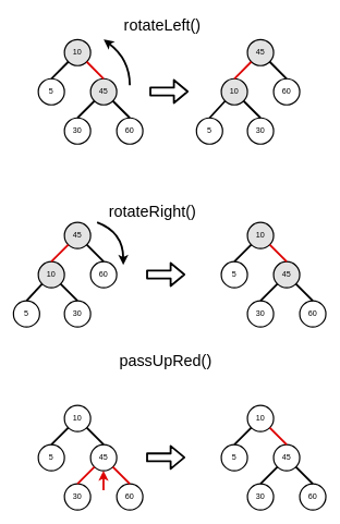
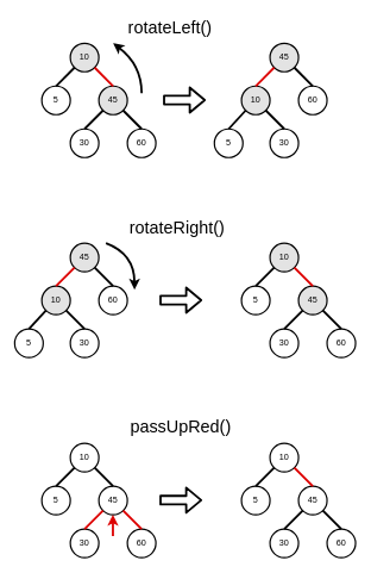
  <mxCell id="0" />
  <mxCell id="1" parent="0" />
  <mxCell id="2" value="10" style="ellipse;whiteSpace=wrap;html=1;aspect=fixed;strokeWidth=2;fillColor=#E3E3E3;" parent="1" vertex="1"><mxGeometry x="98" y="60" width="40" height="40" as="geometry" /></mxCell>
  <mxCell id="3" value="45" style="ellipse;whiteSpace=wrap;html=1;aspect=fixed;strokeWidth=2;fillColor=#E3E3E3;" parent="1" vertex="1"><mxGeometry x="138" y="120" width="40" height="40" as="geometry" /></mxCell>
  <mxCell id="4" value="" style="endArrow=none;html=1;exitX=1;exitY=1;exitDx=0;exitDy=0;entryX=0.5;entryY=0;entryDx=0;entryDy=0;endSize=6;startSize=6;jumpSize=6;strokeWidth=3;fillColor=#ffcccc;strokeColor=#DD0000;" parent="1" source="2" target="3" edge="1"><mxGeometry width="50" height="50" relative="1" as="geometry"><mxPoint x="98" y="260" as="sourcePoint" /><mxPoint x="148" y="210" as="targetPoint" /></mxGeometry></mxCell>
  <mxCell id="5" value="5" style="ellipse;whiteSpace=wrap;html=1;aspect=fixed;strokeWidth=2;" parent="1" vertex="1"><mxGeometry x="58" y="120" width="40" height="40" as="geometry" /></mxCell>
  <mxCell id="6" value="" style="endArrow=none;html=1;exitX=0;exitY=1;exitDx=0;exitDy=0;entryX=0.5;entryY=0;entryDx=0;entryDy=0;endSize=6;startSize=6;jumpSize=6;strokeWidth=3;" parent="1" source="2" target="5" edge="1"><mxGeometry width="50" height="50" relative="1" as="geometry"><mxPoint x="142.142" y="104.142" as="sourcePoint" /><mxPoint x="168" y="130" as="targetPoint" /></mxGeometry></mxCell>
  <mxCell id="7" value="60" style="ellipse;whiteSpace=wrap;html=1;aspect=fixed;strokeWidth=2;" parent="1" vertex="1"><mxGeometry x="178" y="180" width="40" height="40" as="geometry" /></mxCell>
  <mxCell id="8" value="" style="endArrow=none;html=1;entryX=0.5;entryY=0;entryDx=0;entryDy=0;endSize=6;startSize=6;jumpSize=6;strokeWidth=3;fillColor=#ffcccc;exitX=1;exitY=1;exitDx=0;exitDy=0;" parent="1" source="3" target="7" edge="1"><mxGeometry width="50" height="50" relative="1" as="geometry"><mxPoint x="218" y="150" as="sourcePoint" /><mxPoint x="188" y="275.86" as="targetPoint" /></mxGeometry></mxCell>
  <mxCell id="9" value="30" style="ellipse;whiteSpace=wrap;html=1;aspect=fixed;strokeWidth=2;" parent="1" vertex="1"><mxGeometry x="98" y="180" width="40" height="40" as="geometry" /></mxCell>
  <mxCell id="10" value="" style="endArrow=none;html=1;exitX=0;exitY=1;exitDx=0;exitDy=0;entryX=0.5;entryY=0;entryDx=0;entryDy=0;endSize=6;startSize=6;jumpSize=6;strokeWidth=3;" parent="1" source="3" target="9" edge="1"><mxGeometry width="50" height="50" relative="1" as="geometry"><mxPoint x="143.858" y="160.002" as="sourcePoint" /><mxPoint x="208" y="195.86" as="targetPoint" /></mxGeometry></mxCell>
  <mxCell id="11" value="45" style="ellipse;whiteSpace=wrap;html=1;aspect=fixed;strokeWidth=2;fillColor=#E3E3E3;" parent="1" vertex="1"><mxGeometry x="378" y="60" width="40" height="40" as="geometry" /></mxCell>
  <mxCell id="12" value="60" style="ellipse;whiteSpace=wrap;html=1;aspect=fixed;strokeWidth=2;" parent="1" vertex="1"><mxGeometry x="418" y="120" width="40" height="40" as="geometry" /></mxCell>
  <mxCell id="13" value="10" style="ellipse;whiteSpace=wrap;html=1;aspect=fixed;strokeWidth=2;fillColor=#E3E3E3;" parent="1" vertex="1"><mxGeometry x="338" y="120" width="40" height="40" as="geometry" /></mxCell>
  <mxCell id="14" value="30" style="ellipse;whiteSpace=wrap;html=1;aspect=fixed;strokeWidth=2;" parent="1" vertex="1"><mxGeometry x="378" y="180" width="40" height="40" as="geometry" /></mxCell>
  <mxCell id="15" value="" style="endArrow=none;html=1;exitX=1;exitY=1;exitDx=0;exitDy=0;entryX=0.5;entryY=0;entryDx=0;entryDy=0;endSize=6;startSize=6;jumpSize=6;strokeWidth=3;" parent="1" source="13" target="14" edge="1"><mxGeometry width="50" height="50" relative="1" as="geometry"><mxPoint x="423.858" y="160.002" as="sourcePoint" /><mxPoint x="488" y="195.86" as="targetPoint" /></mxGeometry></mxCell>
  <mxCell id="16" value="5" style="ellipse;whiteSpace=wrap;html=1;aspect=fixed;strokeWidth=2;" parent="1" vertex="1"><mxGeometry x="300" y="180" width="40" height="40" as="geometry" /></mxCell>
  <mxCell id="17" value="" style="endArrow=none;html=1;entryX=0.5;entryY=0;entryDx=0;entryDy=0;endSize=6;startSize=6;jumpSize=6;strokeWidth=3;exitX=0;exitY=1;exitDx=0;exitDy=0;" parent="1" source="13" target="16" edge="1"><mxGeometry width="50" height="50" relative="1" as="geometry"><mxPoint x="338" y="154" as="sourcePoint" /><mxPoint x="410" y="190" as="targetPoint" /></mxGeometry></mxCell>
  <mxCell id="18" value="" style="endArrow=none;html=1;exitX=1;exitY=1;exitDx=0;exitDy=0;entryX=0.5;entryY=0;entryDx=0;entryDy=0;endSize=6;startSize=6;jumpSize=6;strokeWidth=3;" parent="1" source="11" target="12" edge="1"><mxGeometry width="50" height="50" relative="1" as="geometry"><mxPoint x="382.142" y="164.142" as="sourcePoint" /><mxPoint x="408" y="190" as="targetPoint" /></mxGeometry></mxCell>
  <mxCell id="19" value="" style="endArrow=none;html=1;exitX=0;exitY=1;exitDx=0;exitDy=0;entryX=0.5;entryY=0;entryDx=0;entryDy=0;endSize=6;startSize=6;jumpSize=6;strokeWidth=3;fillColor=#ffcccc;strokeColor=#DD0000;" parent="1" source="11" target="13" edge="1"><mxGeometry width="50" height="50" relative="1" as="geometry"><mxPoint x="288.002" y="50.002" as="sourcePoint" /><mxPoint x="313.86" y="75.86" as="targetPoint" /></mxGeometry></mxCell>
  <mxCell id="20" value="" style="shape=flexArrow;endArrow=classic;html=1;strokeColor=#000000;strokeWidth=3;" parent="1" edge="1"><mxGeometry width="50" height="50" relative="1" as="geometry"><mxPoint x="228" y="139.58" as="sourcePoint" /><mxPoint x="288" y="139.58" as="targetPoint" /></mxGeometry></mxCell>
  <mxCell id="21" value="" style="curved=1;endArrow=classic;html=1;strokeColor=#000000;strokeWidth=3;" parent="1" edge="1"><mxGeometry width="50" height="50" relative="1" as="geometry"><mxPoint x="198" y="130" as="sourcePoint" /><mxPoint x="158" y="60" as="targetPoint" /><Array as="points"><mxPoint x="198" y="90" /></Array></mxGeometry></mxCell>
- <mxCell id="22" value="&lt;font style=&quot;font-size: 24px&quot;&gt;rotateLeft()&lt;/font&gt;" style="text;html=1;fillColor=none;align=center;verticalAlign=middle;whiteSpace=wrap;rounded=0;strokeWidth=1;" parent="1" vertex="1"><mxGeometry x="178" y="20" width="140" height="35" as="geometry" /></mxCell>
+ <mxCell id="22" value="&lt;font style=&quot;font-size: 24px&quot;&gt;rotateLeft()&lt;/font&gt;" style="text;html=1;fillColor=none;align=center;verticalAlign=middle;whiteSpace=wrap;rounded=0;strokeWidth=1;" parent="1" vertex="1"><mxGeometry x="168" y="20" width="140" height="35" as="geometry" /></mxCell>
  <mxCell id="23" value="45" style="ellipse;whiteSpace=wrap;html=1;aspect=fixed;strokeWidth=2;fillColor=#E3E3E3;" parent="1" vertex="1"><mxGeometry x="98" y="340" width="40" height="40" as="geometry" /></mxCell>
  <mxCell id="24" value="60" style="ellipse;whiteSpace=wrap;html=1;aspect=fixed;strokeWidth=2;" parent="1" vertex="1"><mxGeometry x="138" y="400" width="40" height="40" as="geometry" /></mxCell>
  <mxCell id="25" value="10" style="ellipse;whiteSpace=wrap;html=1;aspect=fixed;strokeWidth=2;fillColor=#E3E3E3;" parent="1" vertex="1"><mxGeometry x="58" y="400" width="40" height="40" as="geometry" /></mxCell>
  <mxCell id="26" value="30" style="ellipse;whiteSpace=wrap;html=1;aspect=fixed;strokeWidth=2;" parent="1" vertex="1"><mxGeometry x="98" y="460" width="40" height="40" as="geometry" /></mxCell>
  <mxCell id="27" value="" style="endArrow=none;html=1;exitX=1;exitY=1;exitDx=0;exitDy=0;entryX=0.5;entryY=0;entryDx=0;entryDy=0;endSize=6;startSize=6;jumpSize=6;strokeWidth=3;" parent="1" source="25" target="26" edge="1"><mxGeometry width="50" height="50" relative="1" as="geometry"><mxPoint x="143.858" y="440.002" as="sourcePoint" /><mxPoint x="208" y="475.86" as="targetPoint" /></mxGeometry></mxCell>
  <mxCell id="28" value="5" style="ellipse;whiteSpace=wrap;html=1;aspect=fixed;strokeWidth=2;" parent="1" vertex="1"><mxGeometry x="20" y="460" width="40" height="40" as="geometry" /></mxCell>
  <mxCell id="29" value="" style="endArrow=none;html=1;entryX=0.5;entryY=0;entryDx=0;entryDy=0;endSize=6;startSize=6;jumpSize=6;strokeWidth=3;exitX=0;exitY=1;exitDx=0;exitDy=0;" parent="1" source="25" target="28" edge="1"><mxGeometry width="50" height="50" relative="1" as="geometry"><mxPoint x="58" y="434" as="sourcePoint" /><mxPoint x="130" y="470" as="targetPoint" /></mxGeometry></mxCell>
  <mxCell id="30" value="" style="endArrow=none;html=1;exitX=1;exitY=1;exitDx=0;exitDy=0;entryX=0.5;entryY=0;entryDx=0;entryDy=0;endSize=6;startSize=6;jumpSize=6;strokeWidth=3;" parent="1" source="23" target="24" edge="1"><mxGeometry width="50" height="50" relative="1" as="geometry"><mxPoint x="102.142" y="444.142" as="sourcePoint" /><mxPoint x="128" y="470" as="targetPoint" /></mxGeometry></mxCell>
  <mxCell id="31" value="" style="endArrow=none;html=1;exitX=0;exitY=1;exitDx=0;exitDy=0;entryX=0.5;entryY=0;entryDx=0;entryDy=0;endSize=6;startSize=6;jumpSize=6;strokeWidth=3;fillColor=#ffcccc;strokeColor=#DD0000;" parent="1" source="23" target="25" edge="1"><mxGeometry width="50" height="50" relative="1" as="geometry"><mxPoint x="8.002" y="330.002" as="sourcePoint" /><mxPoint x="33.86" y="355.86" as="targetPoint" /></mxGeometry></mxCell>
  <mxCell id="32" value="" style="curved=1;endArrow=classic;html=1;strokeColor=#000000;strokeWidth=3;" parent="1" edge="1"><mxGeometry width="50" height="50" relative="1" as="geometry"><mxPoint x="148" y="340" as="sourcePoint" /><mxPoint x="188" y="405" as="targetPoint" /><Array as="points"><mxPoint x="188" y="355" /></Array></mxGeometry></mxCell>
- <mxCell id="33" value="&lt;font style=&quot;font-size: 24px&quot;&gt;rotateRight()&lt;/font&gt;" style="text;html=1;fillColor=none;align=center;verticalAlign=middle;whiteSpace=wrap;rounded=0;strokeWidth=1;" parent="1" vertex="1"><mxGeometry x="163" y="305" width="140" height="35" as="geometry" /></mxCell>
+ <mxCell id="33" value="&lt;font style=&quot;font-size: 24px&quot;&gt;rotateRight()&lt;/font&gt;" style="text;html=1;fillColor=none;align=center;verticalAlign=middle;whiteSpace=wrap;rounded=0;strokeWidth=1;" parent="1" vertex="1"><mxGeometry x="178" y="300" width="140" height="35" as="geometry" /></mxCell>
  <mxCell id="34" value="" style="shape=flexArrow;endArrow=classic;html=1;strokeColor=#000000;strokeWidth=3;" parent="1" edge="1"><mxGeometry width="50" height="50" relative="1" as="geometry"><mxPoint x="223" y="419.58" as="sourcePoint" /><mxPoint x="283" y="419.58" as="targetPoint" /></mxGeometry></mxCell>
  <mxCell id="35" value="10" style="ellipse;whiteSpace=wrap;html=1;aspect=fixed;strokeWidth=2;fillColor=#E3E3E3;" parent="1" vertex="1"><mxGeometry x="378" y="340" width="40" height="40" as="geometry" /></mxCell>
  <mxCell id="36" value="45" style="ellipse;whiteSpace=wrap;html=1;aspect=fixed;strokeWidth=2;fillColor=#E3E3E3;" parent="1" vertex="1"><mxGeometry x="418" y="400" width="40" height="40" as="geometry" /></mxCell>
  <mxCell id="37" value="" style="endArrow=none;html=1;exitX=1;exitY=1;exitDx=0;exitDy=0;entryX=0.5;entryY=0;entryDx=0;entryDy=0;endSize=6;startSize=6;jumpSize=6;strokeWidth=3;fillColor=#ffcccc;strokeColor=#DD0000;" parent="1" source="35" target="36" edge="1"><mxGeometry width="50" height="50" relative="1" as="geometry"><mxPoint x="378" y="540" as="sourcePoint" /><mxPoint x="428" y="490" as="targetPoint" /></mxGeometry></mxCell>
  <mxCell id="38" value="5" style="ellipse;whiteSpace=wrap;html=1;aspect=fixed;strokeWidth=2;" parent="1" vertex="1"><mxGeometry x="338" y="400" width="40" height="40" as="geometry" /></mxCell>
  <mxCell id="39" value="" style="endArrow=none;html=1;exitX=0;exitY=1;exitDx=0;exitDy=0;entryX=0.5;entryY=0;entryDx=0;entryDy=0;endSize=6;startSize=6;jumpSize=6;strokeWidth=3;" parent="1" source="35" target="38" edge="1"><mxGeometry width="50" height="50" relative="1" as="geometry"><mxPoint x="422.142" y="384.142" as="sourcePoint" /><mxPoint x="448" y="410" as="targetPoint" /></mxGeometry></mxCell>
  <mxCell id="40" value="60" style="ellipse;whiteSpace=wrap;html=1;aspect=fixed;strokeWidth=2;" parent="1" vertex="1"><mxGeometry x="458" y="460" width="40" height="40" as="geometry" /></mxCell>
  <mxCell id="41" value="" style="endArrow=none;html=1;entryX=0.5;entryY=0;entryDx=0;entryDy=0;endSize=6;startSize=6;jumpSize=6;strokeWidth=3;fillColor=#ffcccc;exitX=1;exitY=1;exitDx=0;exitDy=0;" parent="1" source="36" target="40" edge="1"><mxGeometry width="50" height="50" relative="1" as="geometry"><mxPoint x="498" y="430" as="sourcePoint" /><mxPoint x="468" y="555.86" as="targetPoint" /></mxGeometry></mxCell>
  <mxCell id="42" value="30" style="ellipse;whiteSpace=wrap;html=1;aspect=fixed;strokeWidth=2;" parent="1" vertex="1"><mxGeometry x="378" y="460" width="40" height="40" as="geometry" /></mxCell>
  <mxCell id="43" value="" style="endArrow=none;html=1;exitX=0;exitY=1;exitDx=0;exitDy=0;entryX=0.5;entryY=0;entryDx=0;entryDy=0;endSize=6;startSize=6;jumpSize=6;strokeWidth=3;" parent="1" source="36" target="42" edge="1"><mxGeometry width="50" height="50" relative="1" as="geometry"><mxPoint x="423.858" y="440.002" as="sourcePoint" /><mxPoint x="488" y="475.86" as="targetPoint" /></mxGeometry></mxCell>
- <mxCell id="44" value="&lt;font style=&quot;font-size: 24px&quot;&gt;passUpRed()&lt;/font&gt;" style="text;html=1;fillColor=none;align=center;verticalAlign=middle;whiteSpace=wrap;rounded=0;strokeWidth=1;" parent="1" vertex="1"><mxGeometry x="178" y="535" width="150" height="35" as="geometry" /></mxCell>
+ <mxCell id="44" value="&lt;font style=&quot;font-size: 24px&quot;&gt;passUpRed()&lt;/font&gt;" style="text;html=1;fillColor=none;align=center;verticalAlign=middle;whiteSpace=wrap;rounded=0;strokeWidth=1;" parent="1" vertex="1"><mxGeometry x="178" y="580" width="150" height="35" as="geometry" /></mxCell>
  <mxCell id="45" value="10" style="ellipse;whiteSpace=wrap;html=1;aspect=fixed;strokeWidth=2;fillColor=#FFFFFF;" parent="1" vertex="1"><mxGeometry x="98" y="620" width="40" height="40" as="geometry" /></mxCell>
  <mxCell id="46" value="45" style="ellipse;whiteSpace=wrap;html=1;aspect=fixed;strokeWidth=2;fillColor=#FFFFFF;" parent="1" vertex="1"><mxGeometry x="138" y="680" width="40" height="40" as="geometry" /></mxCell>
  <mxCell id="47" value="" style="endArrow=none;html=1;exitX=1;exitY=1;exitDx=0;exitDy=0;entryX=0.5;entryY=0;entryDx=0;entryDy=0;endSize=6;startSize=6;jumpSize=6;strokeWidth=3;fillColor=#ffcccc;" parent="1" source="45" target="46" edge="1"><mxGeometry width="50" height="50" relative="1" as="geometry"><mxPoint x="98" y="820" as="sourcePoint" /><mxPoint x="148" y="770" as="targetPoint" /></mxGeometry></mxCell>
  <mxCell id="48" value="5" style="ellipse;whiteSpace=wrap;html=1;aspect=fixed;strokeWidth=2;" parent="1" vertex="1"><mxGeometry x="58" y="680" width="40" height="40" as="geometry" /></mxCell>
  <mxCell id="49" value="" style="endArrow=none;html=1;exitX=0;exitY=1;exitDx=0;exitDy=0;entryX=0.5;entryY=0;entryDx=0;entryDy=0;endSize=6;startSize=6;jumpSize=6;strokeWidth=3;" parent="1" source="45" target="48" edge="1"><mxGeometry width="50" height="50" relative="1" as="geometry"><mxPoint x="142.142" y="664.142" as="sourcePoint" /><mxPoint x="168" y="690" as="targetPoint" /></mxGeometry></mxCell>
  <mxCell id="50" value="60" style="ellipse;whiteSpace=wrap;html=1;aspect=fixed;strokeWidth=2;" parent="1" vertex="1"><mxGeometry x="178" y="740" width="40" height="40" as="geometry" /></mxCell>
  <mxCell id="51" value="" style="endArrow=none;html=1;entryX=0.5;entryY=0;entryDx=0;entryDy=0;endSize=6;startSize=6;jumpSize=6;strokeWidth=3;fillColor=#ffcccc;exitX=1;exitY=1;exitDx=0;exitDy=0;strokeColor=#DD0000;" parent="1" source="46" target="50" edge="1"><mxGeometry width="50" height="50" relative="1" as="geometry"><mxPoint x="218" y="710" as="sourcePoint" /><mxPoint x="188" y="835.86" as="targetPoint" /></mxGeometry></mxCell>
  <mxCell id="52" value="30" style="ellipse;whiteSpace=wrap;html=1;aspect=fixed;strokeWidth=2;" parent="1" vertex="1"><mxGeometry x="98" y="740" width="40" height="40" as="geometry" /></mxCell>
  <mxCell id="53" value="" style="endArrow=none;html=1;exitX=0;exitY=1;exitDx=0;exitDy=0;entryX=0.5;entryY=0;entryDx=0;entryDy=0;endSize=6;startSize=6;jumpSize=6;strokeWidth=3;strokeColor=#DD0000;" parent="1" source="46" target="52" edge="1"><mxGeometry width="50" height="50" relative="1" as="geometry"><mxPoint x="143.858" y="720.002" as="sourcePoint" /><mxPoint x="208" y="755.86" as="targetPoint" /></mxGeometry></mxCell>
  <mxCell id="54" value="" style="shape=flexArrow;endArrow=classic;html=1;strokeColor=#000000;strokeWidth=3;" parent="1" edge="1"><mxGeometry width="50" height="50" relative="1" as="geometry"><mxPoint x="223" y="699.5" as="sourcePoint" /><mxPoint x="283" y="699.5" as="targetPoint" /></mxGeometry></mxCell>
  <mxCell id="55" value="10" style="ellipse;whiteSpace=wrap;html=1;aspect=fixed;strokeWidth=2;fillColor=#FFFFFF;" parent="1" vertex="1"><mxGeometry x="378" y="620" width="40" height="40" as="geometry" /></mxCell>
  <mxCell id="56" value="45" style="ellipse;whiteSpace=wrap;html=1;aspect=fixed;strokeWidth=2;fillColor=#FFFFFF;" parent="1" vertex="1"><mxGeometry x="418" y="680" width="40" height="40" as="geometry" /></mxCell>
  <mxCell id="57" value="" style="endArrow=none;html=1;exitX=1;exitY=1;exitDx=0;exitDy=0;entryX=0.5;entryY=0;entryDx=0;entryDy=0;endSize=6;startSize=6;jumpSize=6;strokeWidth=3;fillColor=#ffcccc;strokeColor=#DD0000;" parent="1" source="55" target="56" edge="1"><mxGeometry width="50" height="50" relative="1" as="geometry"><mxPoint x="378" y="820" as="sourcePoint" /><mxPoint x="428" y="770" as="targetPoint" /></mxGeometry></mxCell>
  <mxCell id="58" value="5" style="ellipse;whiteSpace=wrap;html=1;aspect=fixed;strokeWidth=2;" parent="1" vertex="1"><mxGeometry x="338" y="680" width="40" height="40" as="geometry" /></mxCell>
  <mxCell id="59" value="" style="endArrow=none;html=1;exitX=0;exitY=1;exitDx=0;exitDy=0;entryX=0.5;entryY=0;entryDx=0;entryDy=0;endSize=6;startSize=6;jumpSize=6;strokeWidth=3;" parent="1" source="55" target="58" edge="1"><mxGeometry width="50" height="50" relative="1" as="geometry"><mxPoint x="422.142" y="664.142" as="sourcePoint" /><mxPoint x="448" y="690" as="targetPoint" /></mxGeometry></mxCell>
  <mxCell id="60" value="60" style="ellipse;whiteSpace=wrap;html=1;aspect=fixed;strokeWidth=2;" parent="1" vertex="1"><mxGeometry x="458" y="740" width="40" height="40" as="geometry" /></mxCell>
  <mxCell id="61" value="" style="endArrow=none;html=1;entryX=0.5;entryY=0;entryDx=0;entryDy=0;endSize=6;startSize=6;jumpSize=6;strokeWidth=3;fillColor=#ffcccc;exitX=1;exitY=1;exitDx=0;exitDy=0;" parent="1" source="56" target="60" edge="1"><mxGeometry width="50" height="50" relative="1" as="geometry"><mxPoint x="498" y="710" as="sourcePoint" /><mxPoint x="468" y="835.86" as="targetPoint" /></mxGeometry></mxCell>
  <mxCell id="62" value="30" style="ellipse;whiteSpace=wrap;html=1;aspect=fixed;strokeWidth=2;" parent="1" vertex="1"><mxGeometry x="378" y="740" width="40" height="40" as="geometry" /></mxCell>
  <mxCell id="63" value="" style="endArrow=none;html=1;exitX=0;exitY=1;exitDx=0;exitDy=0;entryX=0.5;entryY=0;entryDx=0;entryDy=0;endSize=6;startSize=6;jumpSize=6;strokeWidth=3;" parent="1" source="56" target="62" edge="1"><mxGeometry width="50" height="50" relative="1" as="geometry"><mxPoint x="423.858" y="720.002" as="sourcePoint" /><mxPoint x="488" y="755.86" as="targetPoint" /></mxGeometry></mxCell>
  <mxCell id="64" value="" style="endArrow=classic;html=1;strokeWidth=3;strokeColor=#DD0000;" edge="1" parent="1"><mxGeometry width="50" height="50" relative="1" as="geometry"><mxPoint x="157.76" y="750" as="sourcePoint" /><mxPoint x="157.76" y="720" as="targetPoint" /></mxGeometry></mxCell>
